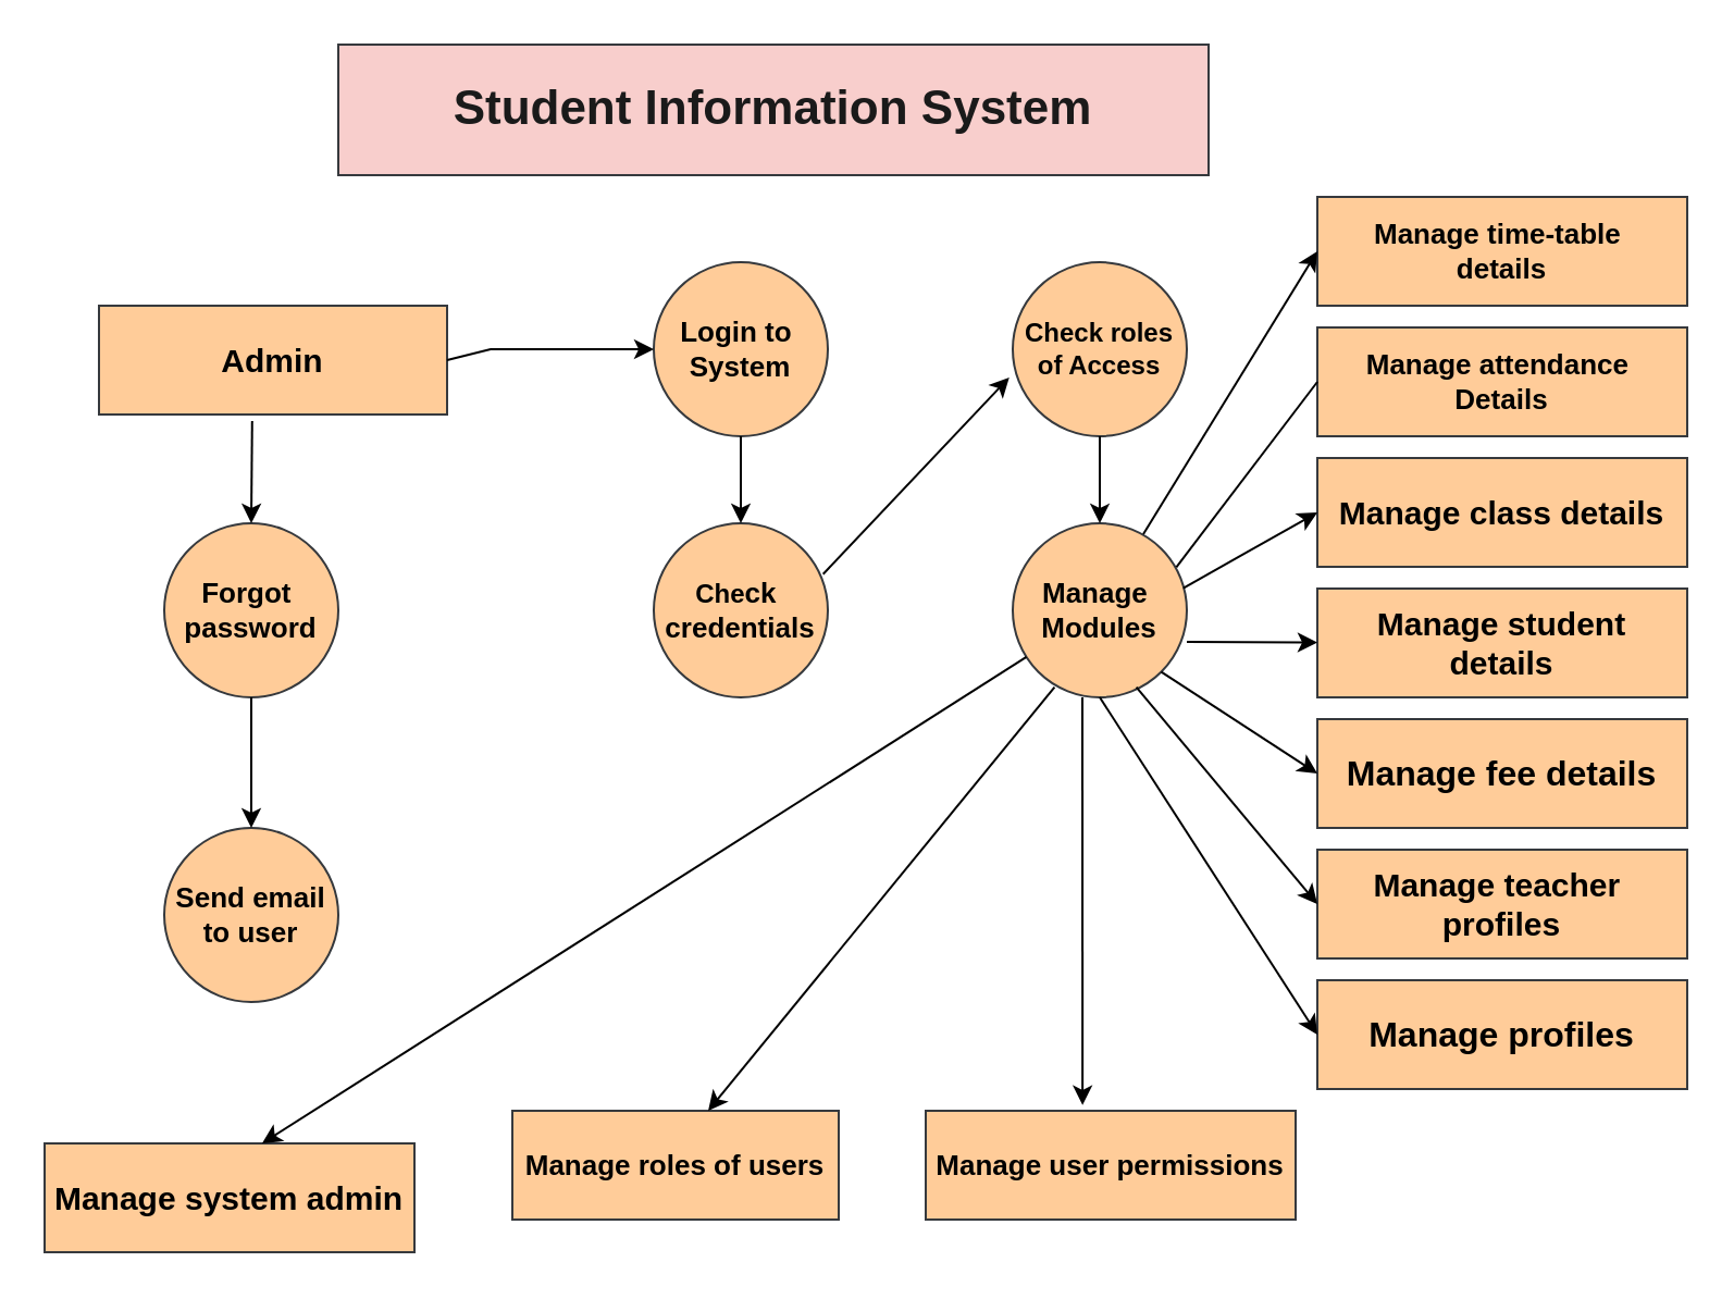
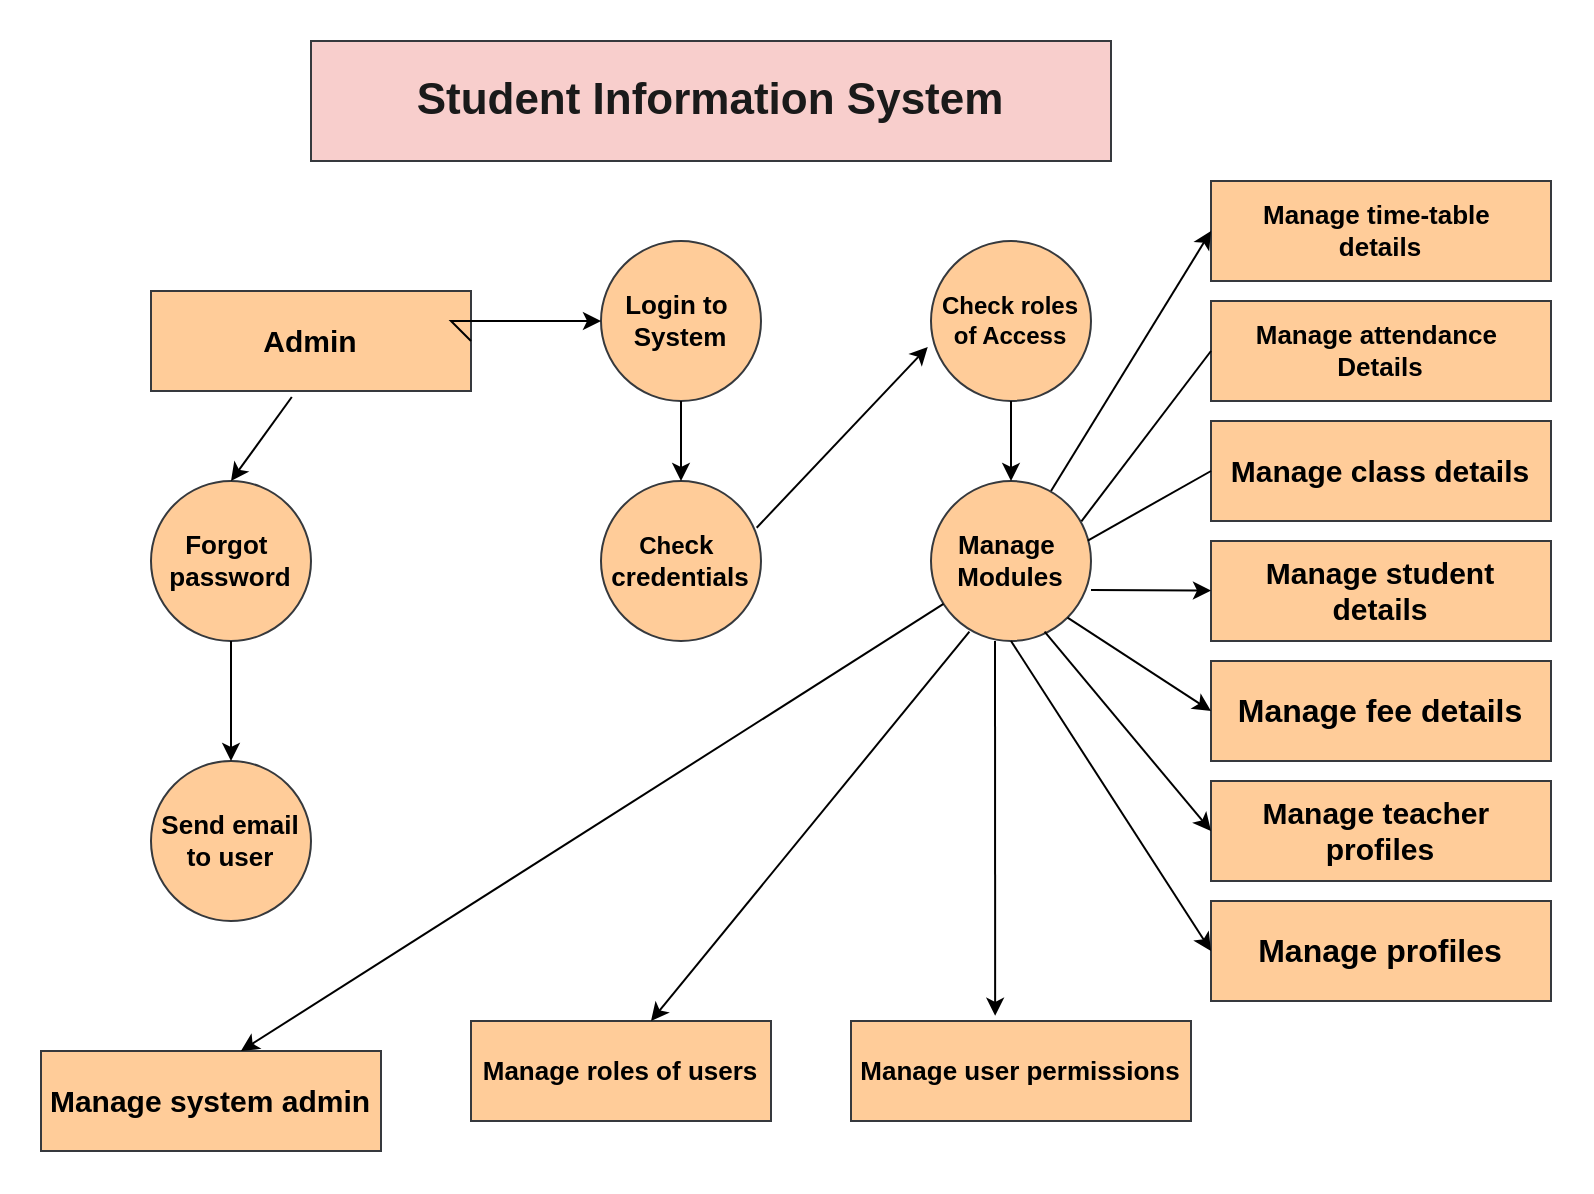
  <mxCell id="0" />
  <mxCell id="1" parent="0" />
  <mxCell id="2" value="&lt;font style=&quot;font-size: 22px; color: rgb(26, 26, 26);&quot;&gt;&lt;b style=&quot;&quot;&gt;Student Information System&lt;/b&gt;&lt;/font&gt;" style="rounded=0;whiteSpace=wrap;html=1;fillColor=#f8cecc;strokeColor=#36393d;" vertex="1" parent="1"><mxGeometry x="155" y="20" width="400" height="60" as="geometry" /></mxCell>
- <mxCell id="3" value="&lt;b&gt;&lt;font style=&quot;font-size: 15px;&quot;&gt;Admin&lt;/font&gt;&lt;/b&gt;" style="rounded=0;whiteSpace=wrap;html=1;fillColor=#ffcc99;strokeColor=#36393d;" vertex="1" parent="1"><mxGeometry x="45" y="140" width="160" height="50" as="geometry" /></mxCell>
+ <mxCell id="3" value="&lt;b&gt;&lt;font style=&quot;font-size: 15px;&quot;&gt;Admin&lt;/font&gt;&lt;/b&gt;" style="rounded=0;whiteSpace=wrap;html=1;fillColor=#ffcc99;strokeColor=#36393d;" vertex="1" parent="1"><mxGeometry x="75" y="145" width="160" height="50" as="geometry" /></mxCell>
  <mxCell id="4" value="&lt;b&gt;&lt;font style=&quot;font-size: 13px;&quot;&gt;Login to&amp;nbsp;&lt;/font&gt;&lt;/b&gt;&lt;div&gt;&lt;b&gt;&lt;font style=&quot;font-size: 13px;&quot;&gt;System&lt;/font&gt;&lt;/b&gt;&lt;/div&gt;" style="ellipse;whiteSpace=wrap;html=1;aspect=fixed;fillColor=#ffcc99;strokeColor=#36393d;" vertex="1" parent="1"><mxGeometry x="300" y="120" width="80" height="80" as="geometry" /></mxCell>
  <mxCell id="5" value="&lt;b&gt;Check roles of Access&lt;/b&gt;" style="ellipse;whiteSpace=wrap;html=1;aspect=fixed;fillColor=#ffcc99;strokeColor=#36393d;" vertex="1" parent="1"><mxGeometry x="465" y="120" width="80" height="80" as="geometry" /></mxCell>
  <mxCell id="6" value="&lt;b&gt;&lt;font style=&quot;font-size: 13px;&quot;&gt;Forgot&amp;nbsp;&lt;/font&gt;&lt;/b&gt;&lt;div&gt;&lt;b&gt;&lt;font style=&quot;font-size: 13px;&quot;&gt;password&lt;/font&gt;&lt;/b&gt;&lt;/div&gt;" style="ellipse;whiteSpace=wrap;html=1;aspect=fixed;fillColor=#ffcc99;strokeColor=#36393d;" vertex="1" parent="1"><mxGeometry x="75" y="240" width="80" height="80" as="geometry" /></mxCell>
  <mxCell id="7" value="&lt;b&gt;&lt;font style=&quot;font-size: 13px;&quot;&gt;Manage&amp;nbsp;&lt;/font&gt;&lt;/b&gt;&lt;div&gt;&lt;b&gt;&lt;font style=&quot;font-size: 13px;&quot;&gt;Modules&lt;/font&gt;&lt;/b&gt;&lt;/div&gt;" style="ellipse;whiteSpace=wrap;html=1;aspect=fixed;fillColor=#ffcc99;strokeColor=#36393d;" vertex="1" parent="1"><mxGeometry x="465" y="240" width="80" height="80" as="geometry" /></mxCell>
  <mxCell id="8" value="&lt;b&gt;Che&lt;font style=&quot;font-size: 13px;&quot;&gt;ck&amp;nbsp;&lt;/font&gt;&lt;/b&gt;&lt;div&gt;&lt;b&gt;&lt;font style=&quot;font-size: 13px;&quot;&gt;credentials&lt;/font&gt;&lt;/b&gt;&lt;/div&gt;" style="ellipse;whiteSpace=wrap;html=1;aspect=fixed;fillColor=#ffcc99;strokeColor=#36393d;" vertex="1" parent="1"><mxGeometry x="300" y="240" width="80" height="80" as="geometry" /></mxCell>
  <mxCell id="9" value="&lt;b&gt;&lt;font style=&quot;font-size: 13px;&quot;&gt;Send email&lt;/font&gt;&lt;/b&gt;&lt;div&gt;&lt;b&gt;&lt;font style=&quot;font-size: 13px;&quot;&gt;to user&lt;/font&gt;&lt;/b&gt;&lt;/div&gt;" style="ellipse;whiteSpace=wrap;html=1;aspect=fixed;fillColor=#ffcc99;strokeColor=#36393d;" vertex="1" parent="1"><mxGeometry x="75" y="380" width="80" height="80" as="geometry" /></mxCell>
  <mxCell id="10" value="&lt;font style=&quot;font-size: 15px;&quot;&gt;&lt;b&gt;Manage teacher&amp;nbsp;&lt;/b&gt;&lt;/font&gt;&lt;div&gt;&lt;font style=&quot;font-size: 15px;&quot;&gt;&lt;b&gt;profiles&lt;/b&gt;&lt;/font&gt;&lt;/div&gt;" style="rounded=0;whiteSpace=wrap;html=1;fillColor=#ffcc99;strokeColor=#36393d;" vertex="1" parent="1"><mxGeometry x="605" y="390" width="170" height="50" as="geometry" /></mxCell>
  <mxCell id="11" value="&lt;font style=&quot;font-size: 16px;&quot;&gt;&lt;b&gt;Manage fee details&lt;/b&gt;&lt;/font&gt;" style="rounded=0;whiteSpace=wrap;html=1;fillColor=#ffcc99;strokeColor=#36393d;" vertex="1" parent="1"><mxGeometry x="605" y="330" width="170" height="50" as="geometry" /></mxCell>
  <mxCell id="12" value="&lt;b&gt;&lt;font style=&quot;font-size: 15px;&quot;&gt;Manage student&lt;/font&gt;&lt;/b&gt;&lt;div&gt;&lt;b&gt;&lt;font style=&quot;font-size: 15px;&quot;&gt;details&lt;/font&gt;&lt;/b&gt;&lt;/div&gt;" style="rounded=0;whiteSpace=wrap;html=1;fillColor=#ffcc99;strokeColor=#36393d;" vertex="1" parent="1"><mxGeometry x="605" y="270" width="170" height="50" as="geometry" /></mxCell>
  <mxCell id="13" value="&lt;b&gt;&lt;font style=&quot;font-size: 15px;&quot;&gt;Manage class details&lt;/font&gt;&lt;/b&gt;" style="rounded=0;whiteSpace=wrap;html=1;fillColor=#ffcc99;strokeColor=#36393d;" vertex="1" parent="1"><mxGeometry x="605" y="210" width="170" height="50" as="geometry" /></mxCell>
  <mxCell id="14" value="&lt;font style=&quot;font-size: 13px;&quot;&gt;&lt;b&gt;Manage attendance&amp;nbsp;&lt;/b&gt;&lt;/font&gt;&lt;div&gt;&lt;font style=&quot;font-size: 13px;&quot;&gt;&lt;b&gt;Details&lt;/b&gt;&lt;/font&gt;&lt;/div&gt;" style="rounded=0;whiteSpace=wrap;html=1;fillColor=#ffcc99;strokeColor=#36393d;" vertex="1" parent="1"><mxGeometry x="605" y="150" width="170" height="50" as="geometry" /></mxCell>
  <mxCell id="15" value="&lt;b&gt;&lt;font style=&quot;font-size: 13px;&quot;&gt;Manage time-table&amp;nbsp;&lt;/font&gt;&lt;/b&gt;&lt;div&gt;&lt;b&gt;&lt;font style=&quot;font-size: 13px;&quot;&gt;details&lt;/font&gt;&lt;/b&gt;&lt;/div&gt;" style="rounded=0;whiteSpace=wrap;html=1;fillColor=#ffcc99;strokeColor=#36393d;" vertex="1" parent="1"><mxGeometry x="605" y="90" width="170" height="50" as="geometry" /></mxCell>
  <mxCell id="16" value="&lt;font style=&quot;font-size: 16px;&quot;&gt;&lt;b&gt;Manage profiles&lt;/b&gt;&lt;/font&gt;" style="rounded=0;whiteSpace=wrap;html=1;fillColor=#ffcc99;strokeColor=#36393d;" vertex="1" parent="1"><mxGeometry x="605" y="450" width="170" height="50" as="geometry" /></mxCell>
  <mxCell id="17" value="&lt;b&gt;&lt;font style=&quot;font-size: 13px;&quot;&gt;Manage user permissions&lt;/font&gt;&lt;/b&gt;" style="rounded=0;whiteSpace=wrap;html=1;fillColor=#ffcc99;strokeColor=#36393d;" vertex="1" parent="1"><mxGeometry x="425" y="510" width="170" height="50" as="geometry" /></mxCell>
  <mxCell id="18" value="&lt;b&gt;&lt;font style=&quot;font-size: 13px;&quot;&gt;Manage roles of users&lt;/font&gt;&lt;/b&gt;" style="rounded=0;whiteSpace=wrap;html=1;fillColor=#ffcc99;strokeColor=#36393d;" vertex="1" parent="1"><mxGeometry x="235" y="510" width="150" height="50" as="geometry" /></mxCell>
  <mxCell id="19" value="&lt;b&gt;&lt;font style=&quot;font-size: 15px;&quot;&gt;Manage system admin&lt;/font&gt;&lt;/b&gt;" style="rounded=0;whiteSpace=wrap;html=1;fillColor=#ffcc99;strokeColor=#36393d;" vertex="1" parent="1"><mxGeometry x="20" y="525" width="170" height="50" as="geometry" /></mxCell>
  <mxCell id="20" value="" style="endArrow=classic;html=1;rounded=0;exitX=1;exitY=0.5;exitDx=0;exitDy=0;entryX=0;entryY=0.5;entryDx=0;entryDy=0;" edge="1" parent="1" source="3" target="4"><mxGeometry width="50" height="50" relative="1" as="geometry"><mxPoint x="355" y="310" as="sourcePoint" /><mxPoint x="255" y="180" as="targetPoint" /><Array as="points"><mxPoint x="225" y="160" /><mxPoint x="255" y="160" /></Array></mxGeometry></mxCell>
  <mxCell id="21" value="" style="endArrow=classic;html=1;rounded=0;entryX=0.5;entryY=0;entryDx=0;entryDy=0;exitX=0.5;exitY=1;exitDx=0;exitDy=0;" edge="1" parent="1" source="4" target="8"><mxGeometry width="50" height="50" relative="1" as="geometry"><mxPoint x="355" y="310" as="sourcePoint" /><mxPoint x="405" y="260" as="targetPoint" /></mxGeometry></mxCell>
  <mxCell id="22" value="" style="endArrow=classic;html=1;rounded=0;entryX=-0.02;entryY=0.662;entryDx=0;entryDy=0;entryPerimeter=0;exitX=0.973;exitY=0.292;exitDx=0;exitDy=0;exitPerimeter=0;" edge="1" parent="1" source="8" target="5"><mxGeometry width="50" height="50" relative="1" as="geometry"><mxPoint x="385" y="270" as="sourcePoint" /><mxPoint x="405" y="260" as="targetPoint" /></mxGeometry></mxCell>
  <mxCell id="23" value="" style="endArrow=classic;html=1;rounded=0;" edge="1" parent="1"><mxGeometry width="50" height="50" relative="1" as="geometry"><mxPoint x="505" y="200" as="sourcePoint" /><mxPoint x="505" y="240" as="targetPoint" /></mxGeometry></mxCell>
  <mxCell id="24" value="" style="endArrow=classic;html=1;rounded=0;entryX=0.5;entryY=0;entryDx=0;entryDy=0;" edge="1" parent="1" source="6" target="9"><mxGeometry width="50" height="50" relative="1" as="geometry"><mxPoint x="355" y="310" as="sourcePoint" /><mxPoint x="405" y="260" as="targetPoint" /></mxGeometry></mxCell>
  <mxCell id="25" value="" style="endArrow=classic;html=1;rounded=0;entryX=0.5;entryY=0;entryDx=0;entryDy=0;exitX=0.44;exitY=1.06;exitDx=0;exitDy=0;exitPerimeter=0;" edge="1" parent="1" source="3" target="6"><mxGeometry width="50" height="50" relative="1" as="geometry"><mxPoint x="115" y="200" as="sourcePoint" /><mxPoint x="405" y="260" as="targetPoint" /></mxGeometry></mxCell>
  <mxCell id="26" value="" style="endArrow=classic;html=1;rounded=0;entryX=0.588;entryY=0;entryDx=0;entryDy=0;entryPerimeter=0;" edge="1" parent="1" source="7" target="19"><mxGeometry width="50" height="50" relative="1" as="geometry"><mxPoint x="315" y="321" as="sourcePoint" /><mxPoint x="125" y="500" as="targetPoint" /></mxGeometry></mxCell>
  <mxCell id="27" value="" style="endArrow=classic;html=1;rounded=0;exitX=0.24;exitY=0.942;exitDx=0;exitDy=0;exitPerimeter=0;" edge="1" parent="1" source="7"><mxGeometry width="50" height="50" relative="1" as="geometry"><mxPoint x="475" y="310" as="sourcePoint" /><mxPoint x="325" y="510" as="targetPoint" /></mxGeometry></mxCell>
  <mxCell id="28" value="" style="endArrow=classic;html=1;rounded=0;entryX=0.424;entryY=-0.052;entryDx=0;entryDy=0;entryPerimeter=0;" edge="1" parent="1" target="17"><mxGeometry width="50" height="50" relative="1" as="geometry"><mxPoint x="497" y="320" as="sourcePoint" /><mxPoint x="495" y="500" as="targetPoint" /></mxGeometry></mxCell>
  <mxCell id="29" value="" style="endArrow=classic;html=1;rounded=0;entryX=0;entryY=0.5;entryDx=0;entryDy=0;exitX=0.75;exitY=0.062;exitDx=0;exitDy=0;exitPerimeter=0;" edge="1" parent="1" source="7" target="15"><mxGeometry width="50" height="50" relative="1" as="geometry"><mxPoint x="355" y="310" as="sourcePoint" /><mxPoint x="405" y="260" as="targetPoint" /></mxGeometry></mxCell>
  <mxCell id="30" value="" style="endArrow=none;html=1;rounded=0;entryX=0;entryY=0.5;entryDx=0;entryDy=0;exitX=0.94;exitY=0.252;exitDx=0;exitDy=0;exitPerimeter=0;" edge="1" parent="1" source="7" target="14"><mxGeometry width="50" height="50" relative="1" as="geometry"><mxPoint x="355" y="310" as="sourcePoint" /><mxPoint x="405" y="260" as="targetPoint" /></mxGeometry></mxCell>
- <mxCell id="31" value="" style="endArrow=classic;html=1;rounded=0;entryX=0;entryY=0.5;entryDx=0;entryDy=0;exitX=0.98;exitY=0.372;exitDx=0;exitDy=0;exitPerimeter=0;" edge="1" parent="1" source="7" target="13"><mxGeometry width="50" height="50" relative="1" as="geometry"><mxPoint x="355" y="310" as="sourcePoint" /><mxPoint x="405" y="260" as="targetPoint" /></mxGeometry></mxCell>
+ <mxCell id="31" value="" style="endArrow=none;html=1;rounded=0;entryX=0;entryY=0.5;entryDx=0;entryDy=0;exitX=0.98;exitY=0.372;exitDx=0;exitDy=0;exitPerimeter=0;" edge="1" parent="1" source="7" target="13"><mxGeometry width="50" height="50" relative="1" as="geometry"><mxPoint x="355" y="310" as="sourcePoint" /><mxPoint x="405" y="260" as="targetPoint" /></mxGeometry></mxCell>
  <mxCell id="32" value="" style="endArrow=classic;html=1;rounded=0;exitX=1;exitY=0.682;exitDx=0;exitDy=0;exitPerimeter=0;" edge="1" parent="1" source="7" target="12"><mxGeometry width="50" height="50" relative="1" as="geometry"><mxPoint x="545" y="295" as="sourcePoint" /><mxPoint x="405" y="260" as="targetPoint" /></mxGeometry></mxCell>
  <mxCell id="33" value="" style="endArrow=classic;html=1;rounded=0;entryX=0;entryY=0.5;entryDx=0;entryDy=0;exitX=1;exitY=1;exitDx=0;exitDy=0;" edge="1" parent="1" source="7" target="11"><mxGeometry width="50" height="50" relative="1" as="geometry"><mxPoint x="355" y="310" as="sourcePoint" /><mxPoint x="405" y="260" as="targetPoint" /></mxGeometry></mxCell>
  <mxCell id="34" value="" style="endArrow=classic;html=1;rounded=0;entryX=0;entryY=0.5;entryDx=0;entryDy=0;exitX=0.71;exitY=0.942;exitDx=0;exitDy=0;exitPerimeter=0;" edge="1" parent="1" source="7" target="10"><mxGeometry width="50" height="50" relative="1" as="geometry"><mxPoint x="535" y="320" as="sourcePoint" /><mxPoint x="405" y="260" as="targetPoint" /></mxGeometry></mxCell>
  <mxCell id="35" value="" style="endArrow=classic;html=1;rounded=0;entryX=0;entryY=0.5;entryDx=0;entryDy=0;exitX=0.5;exitY=1;exitDx=0;exitDy=0;" edge="1" parent="1" source="7" target="16"><mxGeometry width="50" height="50" relative="1" as="geometry"><mxPoint x="355" y="310" as="sourcePoint" /><mxPoint x="405" y="260" as="targetPoint" /></mxGeometry></mxCell>
